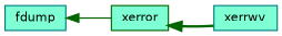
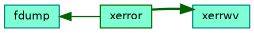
  digraph {
    rankdir=LR
    node [color=teal fillcolor=aquamarine fontname=Helvetica fontsize=10 shape=record style=filled]
    edge [color=darkgreen dir=back fontname=Helvetica fontsize=10 labelfontname=Helvetica labelfontsize=10]
    n1 [fontcolor=black height=0.2 label=fdump width=0.4]
    n2 [color=darkgreen height=0.2 label=xerror width=0.4]
    n3 [height=0.2 label=xerrwv width=0.4]
    n1 -> n2 [style=solid]
-   n2 -> n3 [style=bold]
+   n3 -> n2 [style=bold]
  }
